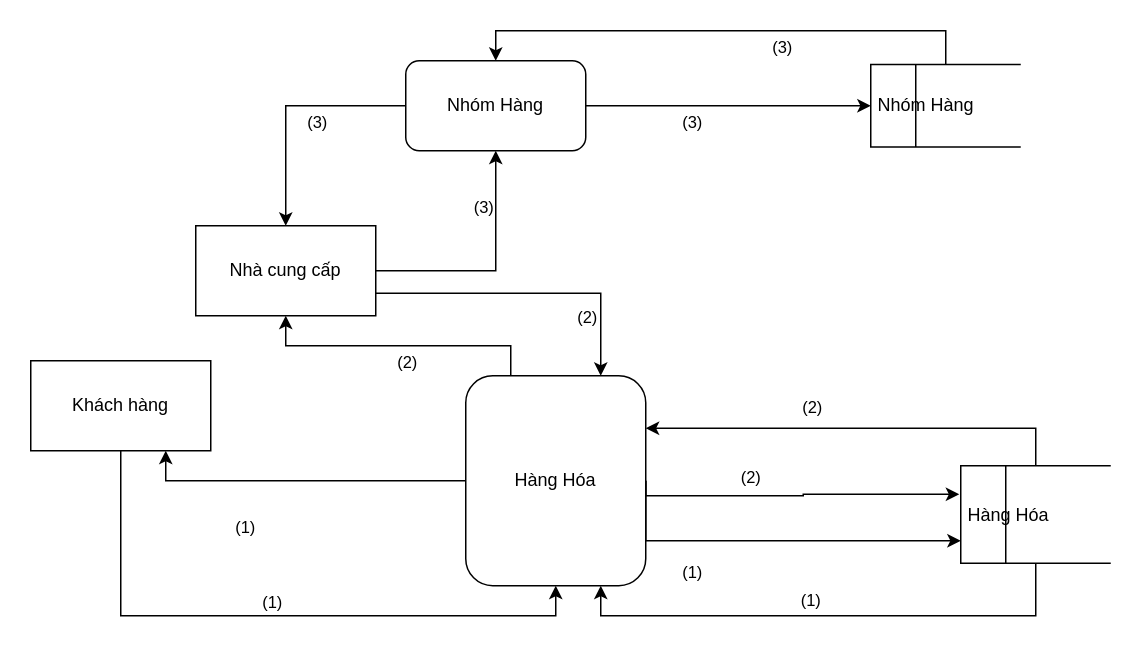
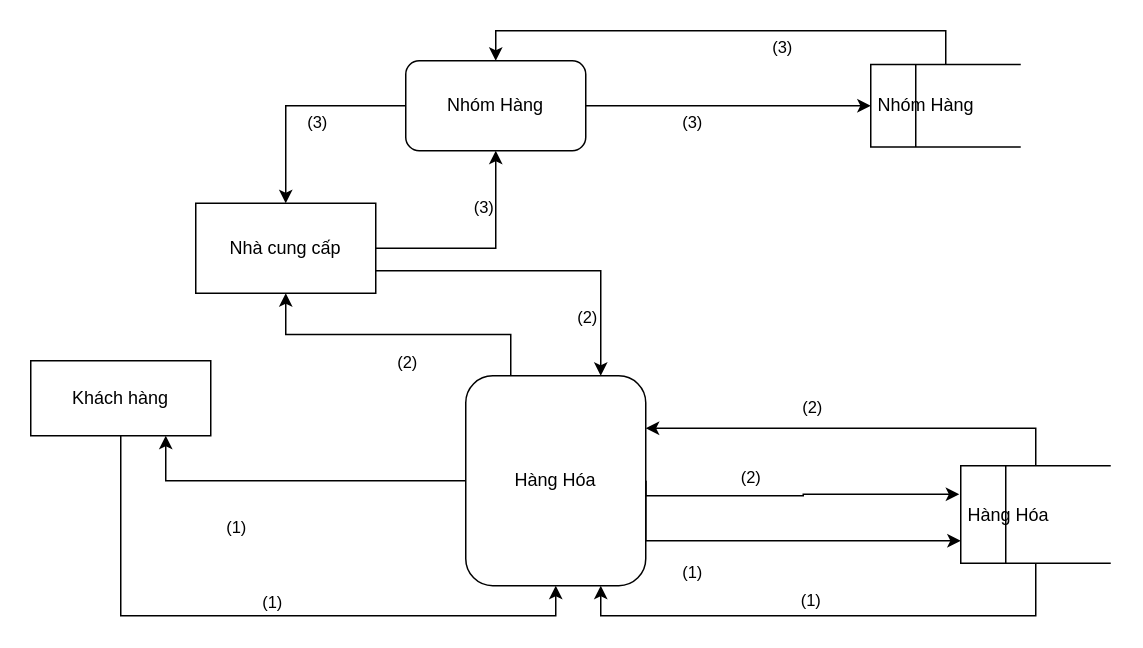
  <mxCell id="0" />
  <mxCell id="1" parent="0" />
  <mxCell id="2" style="edgeStyle=orthogonalEdgeStyle;rounded=0;orthogonalLoop=1;jettySize=auto;html=1;exitX=0;exitY=0.5;exitDx=0;exitDy=0;entryX=0.5;entryY=0;entryDx=0;entryDy=0;" edge="1" parent="1" source="5" target="19"><mxGeometry relative="1" as="geometry" /></mxCell>
  <mxCell id="3" style="edgeStyle=orthogonalEdgeStyle;rounded=0;orthogonalLoop=1;jettySize=auto;html=1;exitX=1;exitY=0.5;exitDx=0;exitDy=0;entryX=0;entryY=0.5;entryDx=0;entryDy=0;" edge="1" parent="1" source="5" target="16"><mxGeometry relative="1" as="geometry" /></mxCell>
  <mxCell id="4" value="&lt;font style=&quot;vertical-align: inherit&quot;&gt;&lt;font style=&quot;vertical-align: inherit&quot;&gt;(3)&lt;/font&gt;&lt;/font&gt;" style="edgeLabel;html=1;align=center;verticalAlign=middle;resizable=0;points=[];" vertex="1" connectable="0" parent="3"><mxGeometry x="-0.263" y="-3" relative="1" as="geometry"><mxPoint y="7" as="offset" /></mxGeometry></mxCell>
  <mxCell id="5" value="&lt;font style=&quot;vertical-align: inherit&quot;&gt;&lt;font style=&quot;vertical-align: inherit&quot;&gt;&lt;font style=&quot;vertical-align: inherit&quot;&gt;&lt;font style=&quot;vertical-align: inherit&quot;&gt;Nhóm Hàng&lt;/font&gt;&lt;/font&gt;&lt;/font&gt;&lt;/font&gt;" style="rounded=1;whiteSpace=wrap;html=1;" vertex="1" parent="1"><mxGeometry x="270" y="40" width="120" height="60" as="geometry" /></mxCell>
  <mxCell id="6" style="edgeStyle=orthogonalEdgeStyle;rounded=0;orthogonalLoop=1;jettySize=auto;html=1;exitX=0;exitY=0.5;exitDx=0;exitDy=0;entryX=0.75;entryY=1;entryDx=0;entryDy=0;" edge="1" parent="1" source="10" target="22"><mxGeometry relative="1" as="geometry" /></mxCell>
  <mxCell id="7" style="edgeStyle=orthogonalEdgeStyle;rounded=0;orthogonalLoop=1;jettySize=auto;html=1;exitX=0.25;exitY=0;exitDx=0;exitDy=0;entryX=0.5;entryY=1;entryDx=0;entryDy=0;" edge="1" parent="1" source="10" target="19"><mxGeometry relative="1" as="geometry" /></mxCell>
  <mxCell id="8" style="edgeStyle=orthogonalEdgeStyle;rounded=0;orthogonalLoop=1;jettySize=auto;html=1;exitX=1;exitY=0.5;exitDx=0;exitDy=0;" edge="1" parent="1" source="10" target="14"><mxGeometry relative="1" as="geometry"><Array as="points"><mxPoint x="430" y="360" /></Array></mxGeometry></mxCell>
  <mxCell id="9" style="edgeStyle=orthogonalEdgeStyle;rounded=0;orthogonalLoop=1;jettySize=auto;html=1;exitX=1;exitY=0.5;exitDx=0;exitDy=0;entryX=-0.01;entryY=0.292;entryDx=0;entryDy=0;entryPerimeter=0;" edge="1" parent="1" source="10" target="14"><mxGeometry relative="1" as="geometry"><Array as="points"><mxPoint x="430" y="330" /><mxPoint x="535" y="330" /><mxPoint x="535" y="329" /></Array></mxGeometry></mxCell>
  <mxCell id="10" value="&lt;font style=&quot;vertical-align: inherit&quot;&gt;&lt;font style=&quot;vertical-align: inherit&quot;&gt;&lt;font style=&quot;vertical-align: inherit&quot;&gt;&lt;font style=&quot;vertical-align: inherit&quot;&gt;Hàng Hóa&lt;/font&gt;&lt;/font&gt;&lt;/font&gt;&lt;/font&gt;" style="rounded=1;whiteSpace=wrap;html=1;" vertex="1" parent="1"><mxGeometry x="310" y="250" width="120" height="140" as="geometry" /></mxCell>
  <mxCell id="11" style="edgeStyle=orthogonalEdgeStyle;rounded=0;orthogonalLoop=1;jettySize=auto;html=1;exitX=0.5;exitY=1;exitDx=0;exitDy=0;entryX=0.75;entryY=1;entryDx=0;entryDy=0;" edge="1" parent="1" source="14" target="10"><mxGeometry relative="1" as="geometry"><Array as="points"><mxPoint x="690" y="410" /><mxPoint x="400" y="410" /></Array></mxGeometry></mxCell>
  <mxCell id="12" style="edgeStyle=orthogonalEdgeStyle;rounded=0;orthogonalLoop=1;jettySize=auto;html=1;exitX=0.5;exitY=0;exitDx=0;exitDy=0;entryX=1;entryY=0.25;entryDx=0;entryDy=0;" edge="1" parent="1" source="14" target="10"><mxGeometry relative="1" as="geometry" /></mxCell>
  <mxCell id="13" value="&lt;font style=&quot;vertical-align: inherit&quot;&gt;&lt;font style=&quot;vertical-align: inherit&quot;&gt;(2)&lt;/font&gt;&lt;/font&gt;" style="edgeLabel;html=1;align=center;verticalAlign=middle;resizable=0;points=[];" vertex="1" connectable="0" parent="12"><mxGeometry x="0.221" relative="1" as="geometry"><mxPoint x="-151" y="-75" as="offset" /></mxGeometry></mxCell>
  <mxCell id="14" value="&lt;font style=&quot;vertical-align: inherit&quot;&gt;&lt;font style=&quot;vertical-align: inherit&quot;&gt;Hàng Hóa&lt;/font&gt;&lt;/font&gt;" style="html=1;dashed=0;whitespace=wrap;shape=mxgraph.dfd.dataStoreID;align=left;spacingLeft=3;points=[[0,0],[0.5,0],[1,0],[0,0.5],[1,0.5],[0,1],[0.5,1],[1,1]];" vertex="1" parent="1"><mxGeometry x="640" y="310" width="100" height="65" as="geometry" /></mxCell>
  <mxCell id="15" style="edgeStyle=orthogonalEdgeStyle;rounded=0;orthogonalLoop=1;jettySize=auto;html=1;exitX=0.5;exitY=0;exitDx=0;exitDy=0;entryX=0.5;entryY=0;entryDx=0;entryDy=0;" edge="1" parent="1" source="16" target="5"><mxGeometry relative="1" as="geometry"><Array as="points"><mxPoint x="630" y="20" /><mxPoint x="330" y="20" /></Array></mxGeometry></mxCell>
  <mxCell id="16" value="&lt;font style=&quot;vertical-align: inherit&quot;&gt;&lt;font style=&quot;vertical-align: inherit&quot;&gt;Nhóm Hàng&lt;/font&gt;&lt;/font&gt;" style="html=1;dashed=0;whitespace=wrap;shape=mxgraph.dfd.dataStoreID;align=left;spacingLeft=3;points=[[0,0],[0.5,0],[1,0],[0,0.5],[1,0.5],[0,1],[0.5,1],[1,1]];" vertex="1" parent="1"><mxGeometry x="580" y="42.5" width="100" height="55" as="geometry" /></mxCell>
  <mxCell id="17" style="edgeStyle=orthogonalEdgeStyle;rounded=0;orthogonalLoop=1;jettySize=auto;html=1;exitX=1;exitY=0.75;exitDx=0;exitDy=0;entryX=0.75;entryY=0;entryDx=0;entryDy=0;" edge="1" parent="1" source="19" target="10"><mxGeometry relative="1" as="geometry" /></mxCell>
  <mxCell id="18" style="edgeStyle=orthogonalEdgeStyle;rounded=0;orthogonalLoop=1;jettySize=auto;html=1;exitX=1;exitY=0.5;exitDx=0;exitDy=0;entryX=0.5;entryY=1;entryDx=0;entryDy=0;" edge="1" parent="1" source="19" target="5"><mxGeometry relative="1" as="geometry" /></mxCell>
- <mxCell id="19" value="&lt;font style=&quot;vertical-align: inherit&quot;&gt;&lt;font style=&quot;vertical-align: inherit&quot;&gt;Nhà cung cấp&lt;/font&gt;&lt;/font&gt;" style="rounded=0;whiteSpace=wrap;html=1;" vertex="1" parent="1"><mxGeometry x="130" y="150" width="120" height="60" as="geometry" /></mxCell>
+ <mxCell id="19" value="&lt;font style=&quot;vertical-align: inherit&quot;&gt;&lt;font style=&quot;vertical-align: inherit&quot;&gt;Nhà cung cấp&lt;/font&gt;&lt;/font&gt;" style="rounded=0;whiteSpace=wrap;html=1;" vertex="1" parent="1"><mxGeometry x="130" y="135" width="120" height="60" as="geometry" /></mxCell>
  <mxCell id="20" style="edgeStyle=orthogonalEdgeStyle;rounded=0;orthogonalLoop=1;jettySize=auto;html=1;exitX=0.5;exitY=1;exitDx=0;exitDy=0;entryX=0.5;entryY=1;entryDx=0;entryDy=0;" edge="1" parent="1" source="22" target="10"><mxGeometry relative="1" as="geometry" /></mxCell>
  <mxCell id="21" value="&lt;font style=&quot;vertical-align: inherit&quot;&gt;&lt;font style=&quot;vertical-align: inherit&quot;&gt;(1)&lt;/font&gt;&lt;/font&gt;" style="edgeLabel;html=1;align=center;verticalAlign=middle;resizable=0;points=[];" vertex="1" connectable="0" parent="20"><mxGeometry x="-0.205" y="-2" relative="1" as="geometry"><mxPoint x="25" y="-62" as="offset" /></mxGeometry></mxCell>
- <mxCell id="22" value="&lt;font style=&quot;vertical-align: inherit&quot;&gt;&lt;font style=&quot;vertical-align: inherit&quot;&gt;&lt;font style=&quot;vertical-align: inherit&quot;&gt;&lt;font style=&quot;vertical-align: inherit&quot;&gt;Khách hàng&lt;/font&gt;&lt;/font&gt;&lt;/font&gt;&lt;/font&gt;" style="rounded=0;whiteSpace=wrap;html=1;" vertex="1" parent="1"><mxGeometry x="20" y="240" width="120" height="60" as="geometry" /></mxCell>
+ <mxCell id="22" value="&lt;font style=&quot;vertical-align: inherit&quot;&gt;&lt;font style=&quot;vertical-align: inherit&quot;&gt;&lt;font style=&quot;vertical-align: inherit&quot;&gt;&lt;font style=&quot;vertical-align: inherit&quot;&gt;Khách hàng&lt;/font&gt;&lt;/font&gt;&lt;/font&gt;&lt;/font&gt;" style="rounded=0;whiteSpace=wrap;html=1;" vertex="1" parent="1"><mxGeometry x="20" y="240" width="120" height="50" as="geometry" /></mxCell>
  <mxCell id="23" value="&lt;font style=&quot;vertical-align: inherit&quot;&gt;&lt;font style=&quot;vertical-align: inherit&quot;&gt;(1)&lt;/font&gt;&lt;/font&gt;" style="edgeLabel;html=1;align=center;verticalAlign=middle;resizable=0;points=[];" vertex="1" connectable="0" parent="1"><mxGeometry x="180" y="400" as="geometry" /></mxCell>
  <mxCell id="24" value="&lt;font style=&quot;vertical-align: inherit&quot;&gt;&lt;font style=&quot;vertical-align: inherit&quot;&gt;(1)&lt;/font&gt;&lt;/font&gt;" style="edgeLabel;html=1;align=center;verticalAlign=middle;resizable=0;points=[];" vertex="1" connectable="0" parent="1"><mxGeometry x="460" y="380" as="geometry" /></mxCell>
  <mxCell id="25" value="&lt;font style=&quot;vertical-align: inherit&quot;&gt;&lt;font style=&quot;vertical-align: inherit&quot;&gt;(1)&lt;/font&gt;&lt;/font&gt;" style="edgeLabel;html=1;align=center;verticalAlign=middle;resizable=0;points=[];" vertex="1" connectable="0" parent="1"><mxGeometry x="200" y="360" as="geometry"><mxPoint x="339" y="39" as="offset" /></mxGeometry></mxCell>
  <mxCell id="26" value="&lt;font style=&quot;vertical-align: inherit&quot;&gt;&lt;font style=&quot;vertical-align: inherit&quot;&gt;(2)&lt;/font&gt;&lt;/font&gt;" style="edgeLabel;html=1;align=center;verticalAlign=middle;resizable=0;points=[];" vertex="1" connectable="0" parent="1"><mxGeometry x="540" y="270" as="geometry" /></mxCell>
  <mxCell id="27" value="&lt;font style=&quot;vertical-align: inherit&quot;&gt;&lt;font style=&quot;vertical-align: inherit&quot;&gt;(2)&lt;/font&gt;&lt;/font&gt;" style="edgeLabel;html=1;align=center;verticalAlign=middle;resizable=0;points=[];" vertex="1" connectable="0" parent="1"><mxGeometry x="270" y="240" as="geometry" /></mxCell>
  <mxCell id="28" value="&lt;font style=&quot;vertical-align: inherit&quot;&gt;&lt;font style=&quot;vertical-align: inherit&quot;&gt;(2)&lt;/font&gt;&lt;/font&gt;" style="edgeLabel;html=1;align=center;verticalAlign=middle;resizable=0;points=[];" vertex="1" connectable="0" parent="1"><mxGeometry x="560" y="300" as="geometry"><mxPoint x="-61" y="17" as="offset" /></mxGeometry></mxCell>
  <mxCell id="29" value="&lt;font style=&quot;vertical-align: inherit&quot;&gt;&lt;font style=&quot;vertical-align: inherit&quot;&gt;(3)&lt;/font&gt;&lt;/font&gt;" style="edgeLabel;html=1;align=center;verticalAlign=middle;resizable=0;points=[];" vertex="1" connectable="0" parent="1"><mxGeometry x="520" y="30" as="geometry" /></mxCell>
  <mxCell id="30" value="&lt;font style=&quot;vertical-align: inherit&quot;&gt;&lt;font style=&quot;vertical-align: inherit&quot;&gt;(3)&lt;/font&gt;&lt;/font&gt;" style="edgeLabel;html=1;align=center;verticalAlign=middle;resizable=0;points=[];" vertex="1" connectable="0" parent="1"><mxGeometry x="210" y="80" as="geometry" /></mxCell>
  <mxCell id="31" value="&lt;font style=&quot;vertical-align: inherit&quot;&gt;&lt;font style=&quot;vertical-align: inherit&quot;&gt;(3)&lt;/font&gt;&lt;/font&gt;" style="edgeLabel;html=1;align=center;verticalAlign=middle;resizable=0;points=[];" vertex="1" connectable="0" parent="1"><mxGeometry x="490" y="110" as="geometry"><mxPoint x="-169" y="27" as="offset" /></mxGeometry></mxCell>
